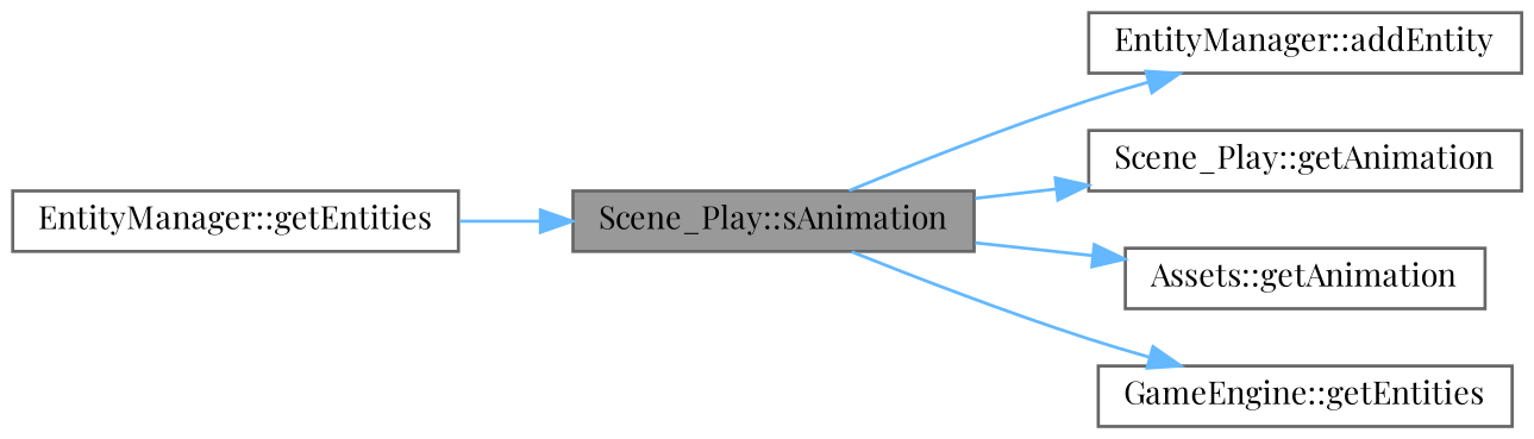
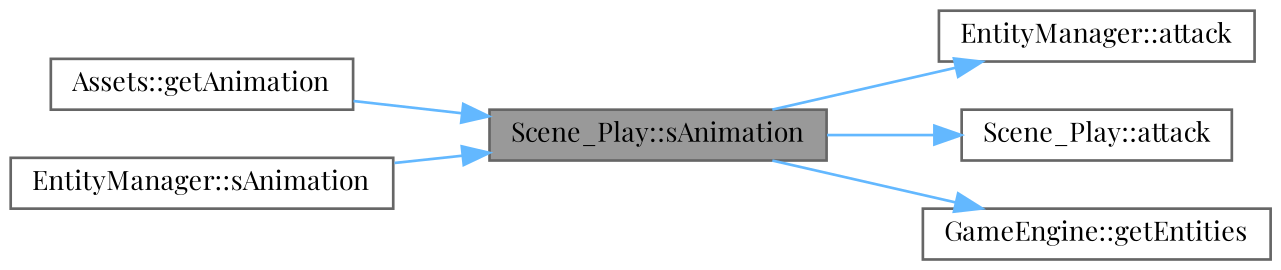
  digraph {
    fontname="Playfair Display"
    rankdir=LR
    node [color=grey40 fillcolor=white fontname="Playfair Display" fontsize=10 shape=box style=filled]
    edge [color=steelblue1 fontname="Playfair Display" fontsize=10 labelfontname=Helvetica labelfontsize=10 style=solid]
    n1 [color=gray40 fillcolor=grey60 fontcolor=black height=0.2 label="Scene_Play::sAnimation" width=0.4]
-   n2 [height=0.2 label="EntityManager::addEntity" width=0.4]
-   n3 [height=0.2 label="Scene_Play::getAnimation" width=0.4]
+   n2 [height=0.2 label="EntityManager::attack" width=0.4]
+   n3 [height=0.2 label="Scene_Play::attack" width=0.4]
    n4 [height=0.2 label="Assets::getAnimation" width=0.4]
    n5 [height=0.2 label="GameEngine::getEntities" width=0.4]
-   n6 [height=0.2 label="EntityManager::getEntities" width=0.4]
+   n6 [height=0.2 label="EntityManager::sAnimation" width=0.4]
    n1 -> n2
    n1 -> n3
-   n1 -> n4
+   n4 -> n1
    n1 -> n5
    n6 -> n1
  }
